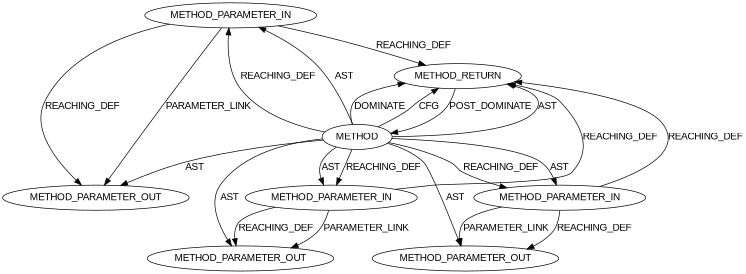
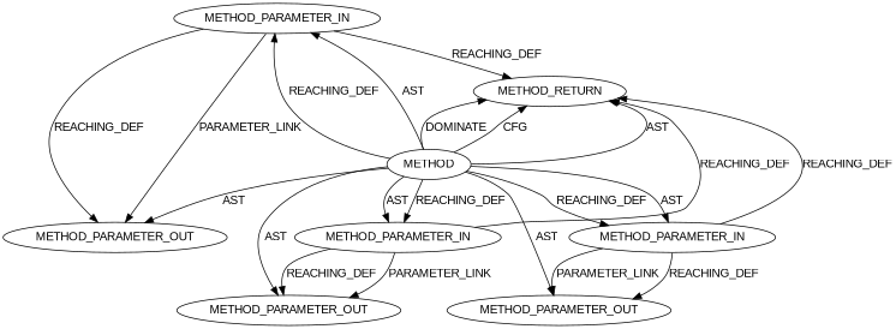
  digraph {
    fontname="Liberation Sans"
    node [CODE=p3 EVALUATION_STRATEGY=BY_VALUE IS_VARIADIC=false NAME=p3 ORDER=2 TYPE_FULL_NAME=ANY fontname="Liberation Sans"]
    edge [fontname="Liberation Sans"]
    n1 [INDEX=3 ORDER=3 label=METHOD_PARAMETER_IN]
    n2 [CODE=RET label=METHOD_RETURN IS_VARIADIC="" NAME=""]
    n3 [INDEX=3 ORDER=3 label=METHOD_PARAMETER_OUT]
    n4 [AST_PARENT_FULL_NAME="<global>" AST_PARENT_TYPE=NAMESPACE_BLOCK CODE="<empty>" FILENAME="<empty>" FULL_NAME=skb_queue_walk_safe IS_EXTERNAL=true NAME=skb_queue_walk_safe ORDER=0 label=METHOD EVALUATION_STRATEGY="" IS_VARIADIC="" TYPE_FULL_NAME=""]
    n5 [CODE=p1 INDEX=1 NAME=p1 ORDER=1 label=METHOD_PARAMETER_OUT]
    n6 [CODE=p2 INDEX=2 NAME=p2 label=METHOD_PARAMETER_IN]
    n7 [CODE=p2 INDEX=2 NAME=p2 label=METHOD_PARAMETER_OUT]
    n8 [CODE=p1 INDEX=1 NAME=p1 ORDER=1 label=METHOD_PARAMETER_IN]
    n1 -> n2 [VARIABLE=p3 label=REACHING_DEF]
    n1 -> n3 [VARIABLE=p3 label=REACHING_DEF]
    n1 -> n3 [label=PARAMETER_LINK]
-   n2 -> n4 [label=POST_DOMINATE]
    n4 -> n1 [label=REACHING_DEF]
    n4 -> n1 [label=AST]
    n4 -> n2 [label=AST]
    n4 -> n2 [label=DOMINATE]
    n4 -> n2 [label=CFG]
    n4 -> n3 [label=AST]
    n4 -> n5 [label=AST]
    n4 -> n6 [label=AST]
    n4 -> n6 [label=REACHING_DEF]
    n4 -> n7 [label=AST]
    n4 -> n8 [label=REACHING_DEF]
    n4 -> n8 [label=AST]
    n6 -> n2 [VARIABLE=p2 label=REACHING_DEF]
    n6 -> n7 [VARIABLE=p2 label=REACHING_DEF]
    n6 -> n7 [label=PARAMETER_LINK]
    n8 -> n2 [VARIABLE=p1 label=REACHING_DEF]
    n8 -> n5 [label=PARAMETER_LINK]
    n8 -> n5 [VARIABLE=p1 label=REACHING_DEF]
  }
